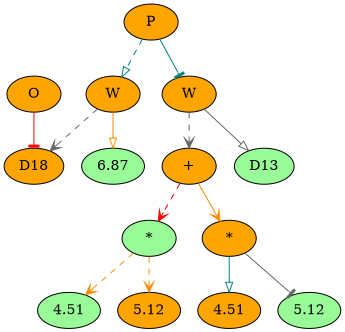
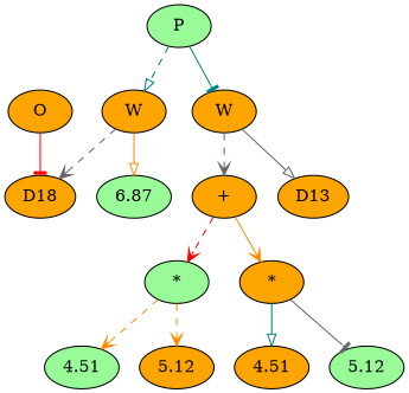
  digraph {
    node [fillcolor=orange style=filled]
    edge [arrowhead=vee color=gray40 style=solid]
    n1 [label=O]
    n2 [label=D18]
-   n3 [label=P]
+   n3 [fillcolor=palegreen label=P]
    n4 [label=W]
    n5 [label=W]
    n6 [label="+"]
-   n7 [fillcolor=palegreen label=D13]
+   n7 [label=D13]
    n8 [fillcolor=palegreen label=6.87]
    n9 [fillcolor=palegreen label="*"]
    n10 [label="*"]
    n11 [fillcolor=palegreen label=4.51]
    n12 [label=5.12]
    n13 [label=4.51]
    n14 [fillcolor=palegreen label=5.12]
    n1 -> n2 [arrowhead=tee color=red]
    n3 -> n4 [arrowhead=tee color=teal]
    n3 -> n5 [arrowhead=onormal color=teal style=dashed]
    n4 -> n6 [style=dashed]
    n4 -> n7 [arrowhead=onormal]
    n5 -> n2 [style=dashed]
    n5 -> n8 [arrowhead=onormal color=darkorange]
    n6 -> n9 [color=red style=dashed]
    n6 -> n10 [color=darkorange]
    n9 -> n11 [color=darkorange style=dashed]
    n9 -> n12 [color=darkorange style=dashed]
    n10 -> n13 [arrowhead=onormal color=teal]
    n10 -> n14 [arrowhead=tee]
  }
